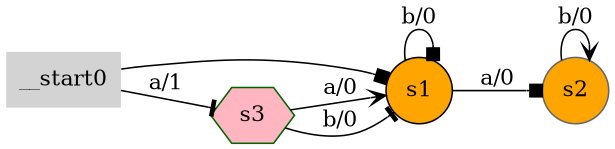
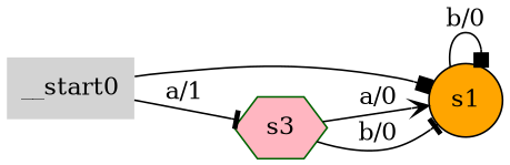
  digraph {
    rankdir=LR
    node [fillcolor=orange shape=circle style=filled]
    edge [arrowhead=box]
    n1 [color=black label=s1]
-   n2 [color=gray40 label=s2]
    n3 [color=darkgreen fillcolor=lightpink label=s3 shape=hexagon]
    __start0 [color=red fillcolor=lightgrey shape=none]
    n1 -> n1 [label="b/0"]
-   n1 -> n2 [label="a/0"]
-   n2 -> n2 [arrowhead=vee label="b/0"]
    n3 -> n1 [arrowhead=vee label="a/0"]
    n3 -> n1 [arrowhead=tee label="b/0"]
    __start0 -> n1
    __start0 -> n3 [arrowhead=tee label="a/1"]
  }
